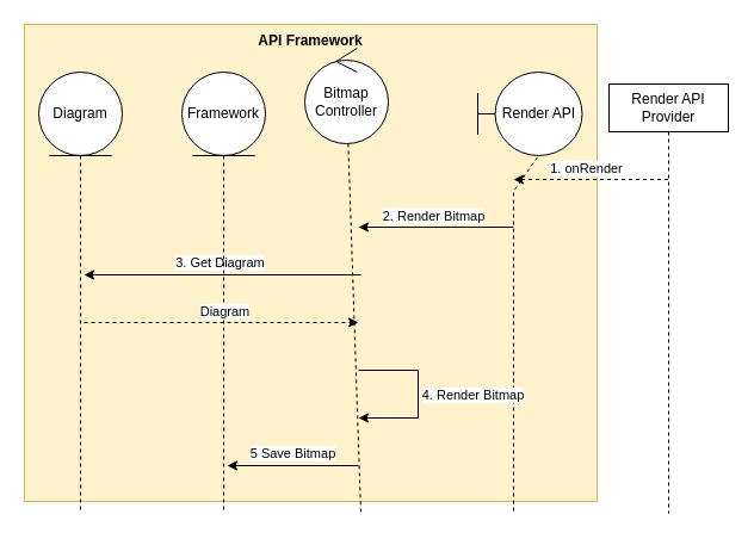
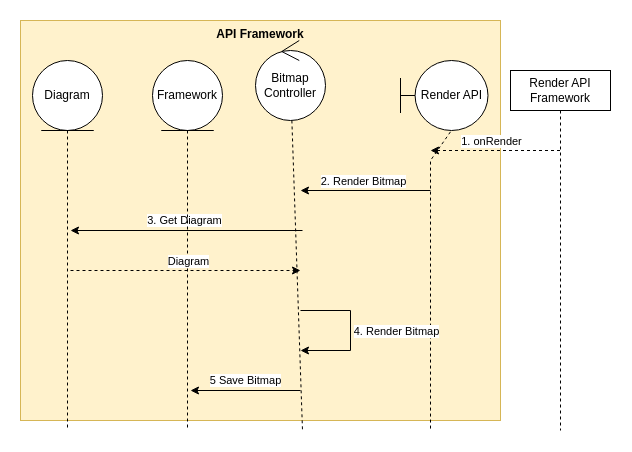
  <mxCell id="0" />
  <mxCell id="1" parent="0" />
  <mxCell id="2" value="&lt;b&gt;API Framework&lt;/b&gt;" style="rounded=0;whiteSpace=wrap;html=1;verticalAlign=top;fillColor=#fff2cc;strokeColor=#d6b656;" parent="1" vertex="1"><mxGeometry x="20" y="20" width="480" height="400" as="geometry" /></mxCell>
  <mxCell id="3" style="rounded=0;orthogonalLoop=1;jettySize=auto;html=1;exitX=0.5;exitY=1;exitDx=0;exitDy=0;dashed=1;endArrow=none;endFill=0;" parent="1" edge="1"><mxGeometry relative="1" as="geometry"><mxPoint x="67" y="430" as="targetPoint" /><mxPoint x="67" y="130" as="sourcePoint" /></mxGeometry></mxCell>
  <mxCell id="4" value="Diagram" style="ellipse;shape=umlEntity;whiteSpace=wrap;html=1;" parent="1" vertex="1"><mxGeometry x="32" y="60" width="70" height="70" as="geometry" /></mxCell>
  <mxCell id="5" style="rounded=0;orthogonalLoop=1;jettySize=auto;html=1;dashed=1;endArrow=none;endFill=0;" parent="1" source="6" edge="1"><mxGeometry relative="1" as="geometry"><mxPoint x="302" y="430" as="targetPoint" /></mxGeometry></mxCell>
  <mxCell id="6" value="Bitmap Controller" style="ellipse;shape=umlControl;whiteSpace=wrap;html=1;" parent="1" vertex="1"><mxGeometry x="255" y="40" width="70" height="80" as="geometry" /></mxCell>
  <mxCell id="7" style="rounded=0;orthogonalLoop=1;jettySize=auto;html=1;endArrow=none;endFill=0;dashed=1;exitX=0.571;exitY=1.019;exitDx=0;exitDy=0;exitPerimeter=0;" parent="1" source="8" edge="1"><mxGeometry relative="1" as="geometry"><mxPoint x="430" y="430" as="targetPoint" /><Array as="points"><mxPoint x="430" y="160" /></Array></mxGeometry></mxCell>
  <mxCell id="8" value="Render API" style="shape=umlBoundary;whiteSpace=wrap;html=1;" parent="1" vertex="1"><mxGeometry x="400" y="60" width="87.5" height="70" as="geometry" /></mxCell>
- <mxCell id="9" value="Render API Provider" style="shape=umlLifeline;perimeter=lifelinePerimeter;whiteSpace=wrap;html=1;container=1;dropTarget=0;collapsible=0;recursiveResize=0;outlineConnect=0;portConstraint=eastwest;newEdgeStyle={&quot;curved&quot;:0,&quot;rounded&quot;:0};" parent="1" vertex="1"><mxGeometry x="510" y="70" width="100" height="360" as="geometry" /></mxCell>
+ <mxCell id="9" value="Render API Framework" style="shape=umlLifeline;perimeter=lifelinePerimeter;whiteSpace=wrap;html=1;container=1;dropTarget=0;collapsible=0;recursiveResize=0;outlineConnect=0;portConstraint=eastwest;newEdgeStyle={&quot;curved&quot;:0,&quot;rounded&quot;:0};" parent="1" vertex="1"><mxGeometry x="510" y="70" width="100" height="360" as="geometry" /></mxCell>
  <mxCell id="10" value="" style="endArrow=classic;html=1;rounded=0;dashed=1;" edge="1" parent="1"><mxGeometry width="50" height="50" relative="1" as="geometry"><mxPoint x="559.5" y="150" as="sourcePoint" /><mxPoint x="430" y="150" as="targetPoint" /></mxGeometry></mxCell>
  <mxCell id="11" value="1. onRender" style="edgeLabel;html=1;align=center;verticalAlign=middle;resizable=0;points=[];" vertex="1" connectable="0" parent="10"><mxGeometry x="0.155" y="-1" relative="1" as="geometry"><mxPoint x="6" y="-9" as="offset" /></mxGeometry></mxCell>
  <mxCell id="12" value="" style="endArrow=classic;html=1;rounded=0;" edge="1" parent="1"><mxGeometry width="50" height="50" relative="1" as="geometry"><mxPoint x="430" y="190" as="sourcePoint" /><mxPoint x="300" y="190" as="targetPoint" /></mxGeometry></mxCell>
  <mxCell id="13" value="2. Render Bitmap" style="edgeLabel;html=1;align=center;verticalAlign=middle;resizable=0;points=[];" vertex="1" connectable="0" parent="12"><mxGeometry x="0.052" y="-1" relative="1" as="geometry"><mxPoint y="-9" as="offset" /></mxGeometry></mxCell>
  <mxCell id="14" value="" style="endArrow=classic;html=1;rounded=0;" edge="1" parent="1"><mxGeometry width="50" height="50" relative="1" as="geometry"><mxPoint x="302" y="230" as="sourcePoint" /><mxPoint x="70" y="230" as="targetPoint" /></mxGeometry></mxCell>
  <mxCell id="15" value="3. Get Diagram" style="edgeLabel;html=1;align=center;verticalAlign=middle;resizable=0;points=[];" vertex="1" connectable="0" parent="14"><mxGeometry x="0.141" y="-1" relative="1" as="geometry"><mxPoint x="13" y="-10" as="offset" /></mxGeometry></mxCell>
  <mxCell id="16" style="rounded=0;orthogonalLoop=1;jettySize=auto;html=1;exitX=0.5;exitY=1;exitDx=0;exitDy=0;dashed=1;endArrow=none;endFill=0;" edge="1" parent="1"><mxGeometry relative="1" as="geometry"><mxPoint x="187" y="430" as="targetPoint" /><mxPoint x="187" y="130" as="sourcePoint" /></mxGeometry></mxCell>
  <mxCell id="17" value="Framework" style="ellipse;shape=umlEntity;whiteSpace=wrap;html=1;" vertex="1" parent="1"><mxGeometry x="152" y="60" width="70" height="70" as="geometry" /></mxCell>
  <mxCell id="18" value="" style="endArrow=classic;html=1;rounded=0;dashed=1;" edge="1" parent="1"><mxGeometry width="50" height="50" relative="1" as="geometry"><mxPoint x="70" y="270" as="sourcePoint" /><mxPoint x="300" y="270" as="targetPoint" /></mxGeometry></mxCell>
  <mxCell id="19" value="Diagram" style="edgeLabel;html=1;align=center;verticalAlign=middle;resizable=0;points=[];" vertex="1" connectable="0" parent="18"><mxGeometry x="-0.29" y="2" relative="1" as="geometry"><mxPoint x="35" y="-8" as="offset" /></mxGeometry></mxCell>
  <mxCell id="20" value="" style="endArrow=classic;html=1;rounded=0;edgeStyle=elbowEdgeStyle;" edge="1" parent="1"><mxGeometry width="50" height="50" relative="1" as="geometry"><mxPoint x="300" y="310" as="sourcePoint" /><mxPoint x="300" y="350" as="targetPoint" /><Array as="points"><mxPoint x="350" y="340" /></Array></mxGeometry></mxCell>
  <mxCell id="21" value="4. Render Bitmap" style="edgeLabel;html=1;align=center;verticalAlign=middle;resizable=0;points=[];" vertex="1" connectable="0" parent="20"><mxGeometry x="-0.012" y="-4" relative="1" as="geometry"><mxPoint x="49" y="1" as="offset" /></mxGeometry></mxCell>
  <mxCell id="22" value="" style="endArrow=classic;html=1;rounded=0;" edge="1" parent="1"><mxGeometry width="50" height="50" relative="1" as="geometry"><mxPoint x="300" y="390" as="sourcePoint" /><mxPoint x="190" y="390" as="targetPoint" /></mxGeometry></mxCell>
  <mxCell id="23" value="5 Save Bitmap" style="edgeLabel;html=1;align=center;verticalAlign=middle;resizable=0;points=[];" vertex="1" connectable="0" parent="22"><mxGeometry x="0.011" relative="1" as="geometry"><mxPoint y="-11" as="offset" /></mxGeometry></mxCell>
